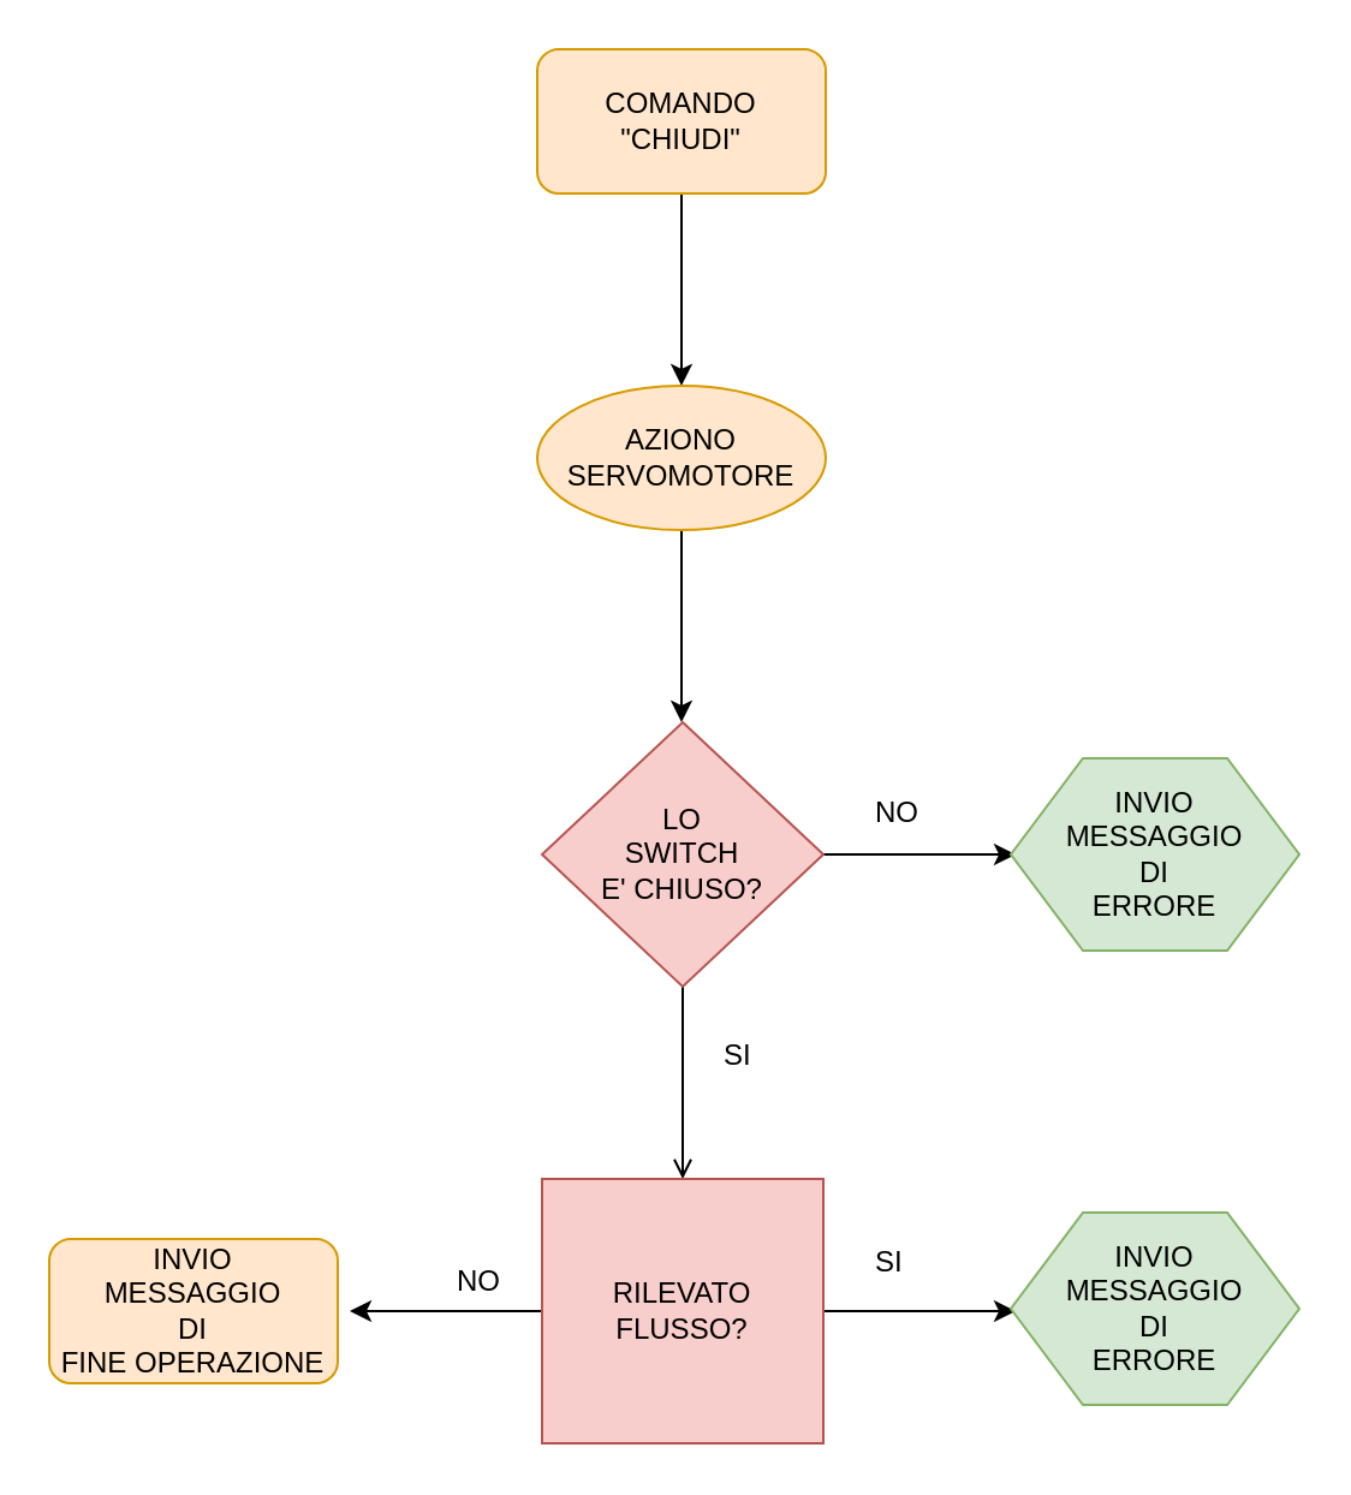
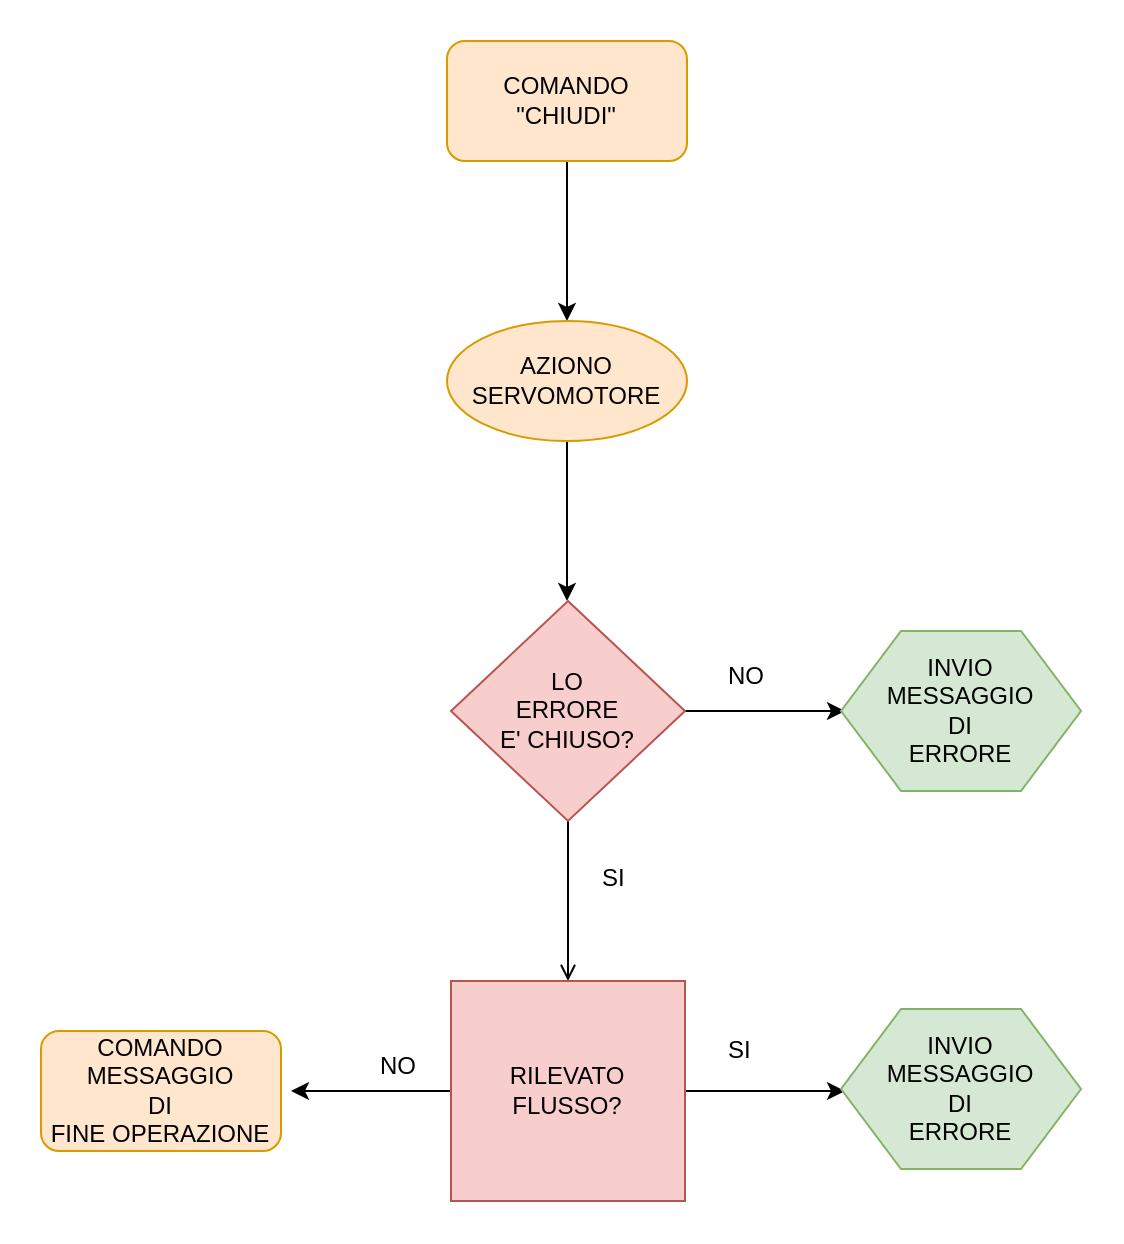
  <mxCell id="0" />
  <mxCell id="1" parent="0" />
  <mxCell id="2" value="" style="edgeStyle=orthogonalEdgeStyle;rounded=0;orthogonalLoop=1;jettySize=auto;html=1;" edge="1" parent="1" source="3" target="5"><mxGeometry relative="1" as="geometry" /></mxCell>
  <mxCell id="3" value="COMANDO&lt;br&gt;&quot;CHIUDI&quot;&lt;br&gt;" style="rounded=1;whiteSpace=wrap;html=1;fillColor=#ffe6cc;strokeColor=#d79b00;" vertex="1" parent="1"><mxGeometry x="223" y="20" width="120" height="60" as="geometry" /></mxCell>
  <mxCell id="4" value="" style="edgeStyle=orthogonalEdgeStyle;rounded=0;orthogonalLoop=1;jettySize=auto;html=1;" edge="1" parent="1" source="5"><mxGeometry relative="1" as="geometry"><mxPoint x="283" y="300" as="targetPoint" /></mxGeometry></mxCell>
  <mxCell id="5" value="AZIONO&lt;br&gt;SERVOMOTORE&lt;br&gt;" style="ellipse;whiteSpace=wrap;html=1;fillColor=#ffe6cc;strokeColor=#d79b00;" vertex="1" parent="1"><mxGeometry x="223" y="160" width="120" height="60" as="geometry" /></mxCell>
  <mxCell id="6" value="" style="edgeStyle=orthogonalEdgeStyle;rounded=0;orthogonalLoop=1;jettySize=auto;html=1;" edge="1" parent="1" source="8"><mxGeometry relative="1" as="geometry"><mxPoint x="422" y="355" as="targetPoint" /></mxGeometry></mxCell>
  <mxCell id="7" value="" style="edgeStyle=orthogonalEdgeStyle;rounded=0;orthogonalLoop=1;jettySize=auto;html=1;endArrow=open;" edge="1" parent="1" source="8" target="11"><mxGeometry relative="1" as="geometry" /></mxCell>
- <mxCell id="8" value="LO&lt;br&gt;SWITCH&lt;br&gt;E' CHIUSO?&lt;br&gt;" style="rhombus;whiteSpace=wrap;html=1;fillColor=#f8cecc;strokeColor=#b85450;" vertex="1" parent="1"><mxGeometry x="225" y="300" width="117" height="110" as="geometry" /></mxCell>
+ <mxCell id="8" value="LO&lt;br&gt;ERRORE&lt;br&gt;E' CHIUSO?&lt;br&gt;" style="rhombus;whiteSpace=wrap;html=1;fillColor=#f8cecc;strokeColor=#b85450;" vertex="1" parent="1"><mxGeometry x="225" y="300" width="117" height="110" as="geometry" /></mxCell>
  <mxCell id="9" value="" style="edgeStyle=orthogonalEdgeStyle;rounded=0;orthogonalLoop=1;jettySize=auto;html=1;" edge="1" parent="1" source="11"><mxGeometry relative="1" as="geometry"><mxPoint x="422" y="545" as="targetPoint" /></mxGeometry></mxCell>
  <mxCell id="10" value="" style="edgeStyle=orthogonalEdgeStyle;rounded=0;orthogonalLoop=1;jettySize=auto;html=1;" edge="1" parent="1" source="11"><mxGeometry relative="1" as="geometry"><mxPoint x="145" y="545" as="targetPoint" /></mxGeometry></mxCell>
  <mxCell id="11" value="RILEVATO&lt;br&gt;FLUSSO?&lt;br&gt;" style="whiteSpace=wrap;html=1;fillColor=#f8cecc;strokeColor=#b85450;rounded=0;" vertex="1" parent="1"><mxGeometry x="225" y="490" width="117" height="110" as="geometry" /></mxCell>
  <mxCell id="12" value="NO" style="text;html=1;resizable=0;points=[];autosize=1;align=left;verticalAlign=top;spacingTop=-4;" vertex="1" parent="1"><mxGeometry x="362" y="328" width="30" height="20" as="geometry" /></mxCell>
  <mxCell id="13" value="INVIO&lt;br&gt;MESSAGGIO&lt;br&gt;DI&lt;br&gt;ERRORE&lt;br&gt;" style="shape=hexagon;perimeter=hexagonPerimeter2;whiteSpace=wrap;html=1;fillColor=#d5e8d4;strokeColor=#82b366;" vertex="1" parent="1"><mxGeometry x="420" y="315" width="120" height="80" as="geometry" /></mxCell>
  <mxCell id="14" value="INVIO&lt;br&gt;MESSAGGIO&lt;br&gt;DI&lt;br&gt;ERRORE&lt;br&gt;" style="shape=hexagon;perimeter=hexagonPerimeter2;whiteSpace=wrap;html=1;fillColor=#d5e8d4;strokeColor=#82b366;" vertex="1" parent="1"><mxGeometry x="420" y="504" width="120" height="80" as="geometry" /></mxCell>
  <mxCell id="15" value="SI" style="text;html=1;resizable=0;points=[];autosize=1;align=left;verticalAlign=top;spacingTop=-4;" vertex="1" parent="1"><mxGeometry x="299" y="429" width="30" height="20" as="geometry" /></mxCell>
  <mxCell id="16" value="SI" style="text;html=1;resizable=0;points=[];autosize=1;align=left;verticalAlign=top;spacingTop=-4;" vertex="1" parent="1"><mxGeometry x="362" y="515" width="30" height="20" as="geometry" /></mxCell>
  <mxCell id="17" value="NO" style="text;html=1;resizable=0;points=[];autosize=1;align=left;verticalAlign=top;spacingTop=-4;" vertex="1" parent="1"><mxGeometry x="188" y="523" width="30" height="20" as="geometry" /></mxCell>
- <mxCell id="18" value="INVIO&lt;br&gt;MESSAGGIO&lt;br&gt;DI&lt;br&gt;FINE OPERAZIONE&lt;br&gt;" style="rounded=1;whiteSpace=wrap;html=1;fillColor=#ffe6cc;strokeColor=#d79b00;" vertex="1" parent="1"><mxGeometry x="20" y="515" width="120" height="60" as="geometry" /></mxCell>
+ <mxCell id="18" value="COMANDO&lt;br&gt;MESSAGGIO&lt;br&gt;DI&lt;br&gt;FINE OPERAZIONE&lt;br&gt;" style="rounded=1;whiteSpace=wrap;html=1;fillColor=#ffe6cc;strokeColor=#d79b00;" vertex="1" parent="1"><mxGeometry x="20" y="515" width="120" height="60" as="geometry" /></mxCell>
